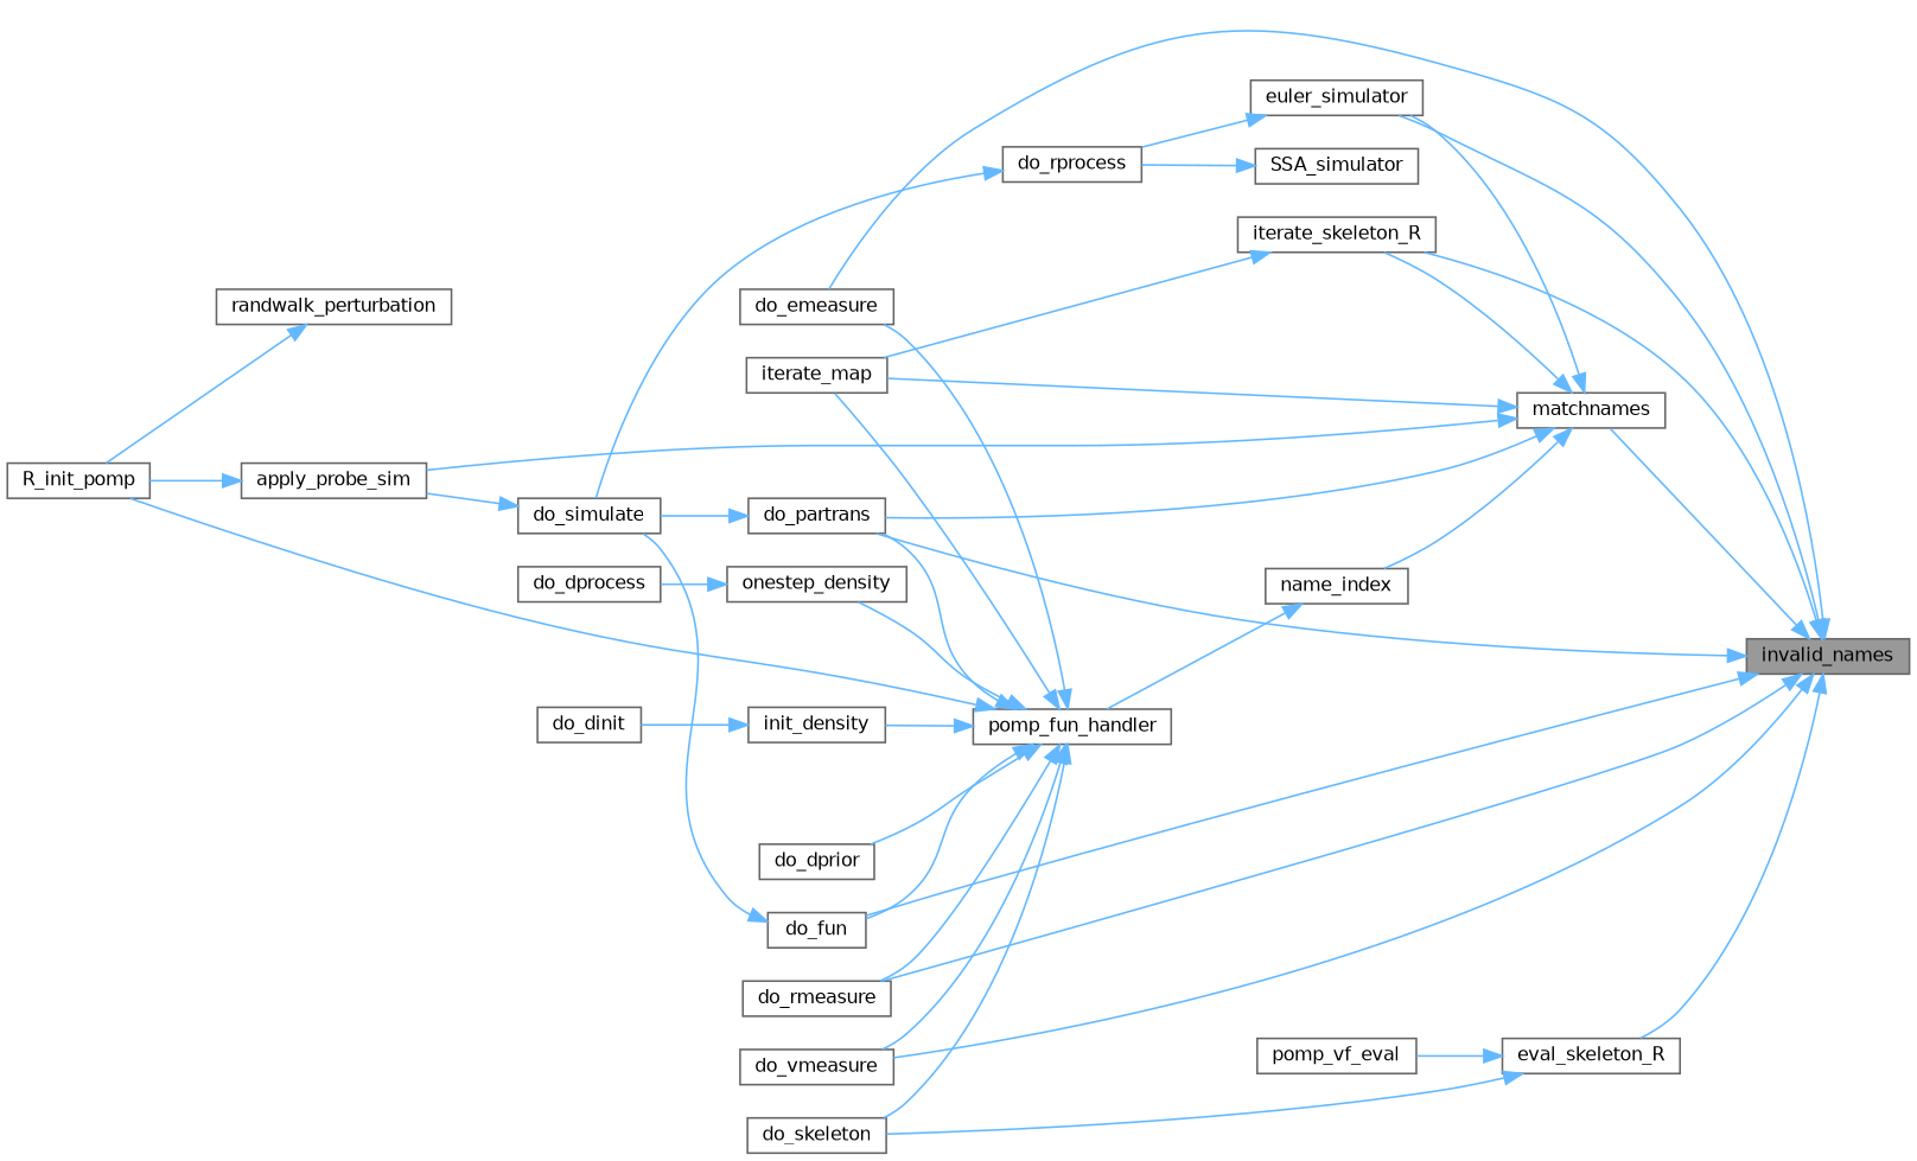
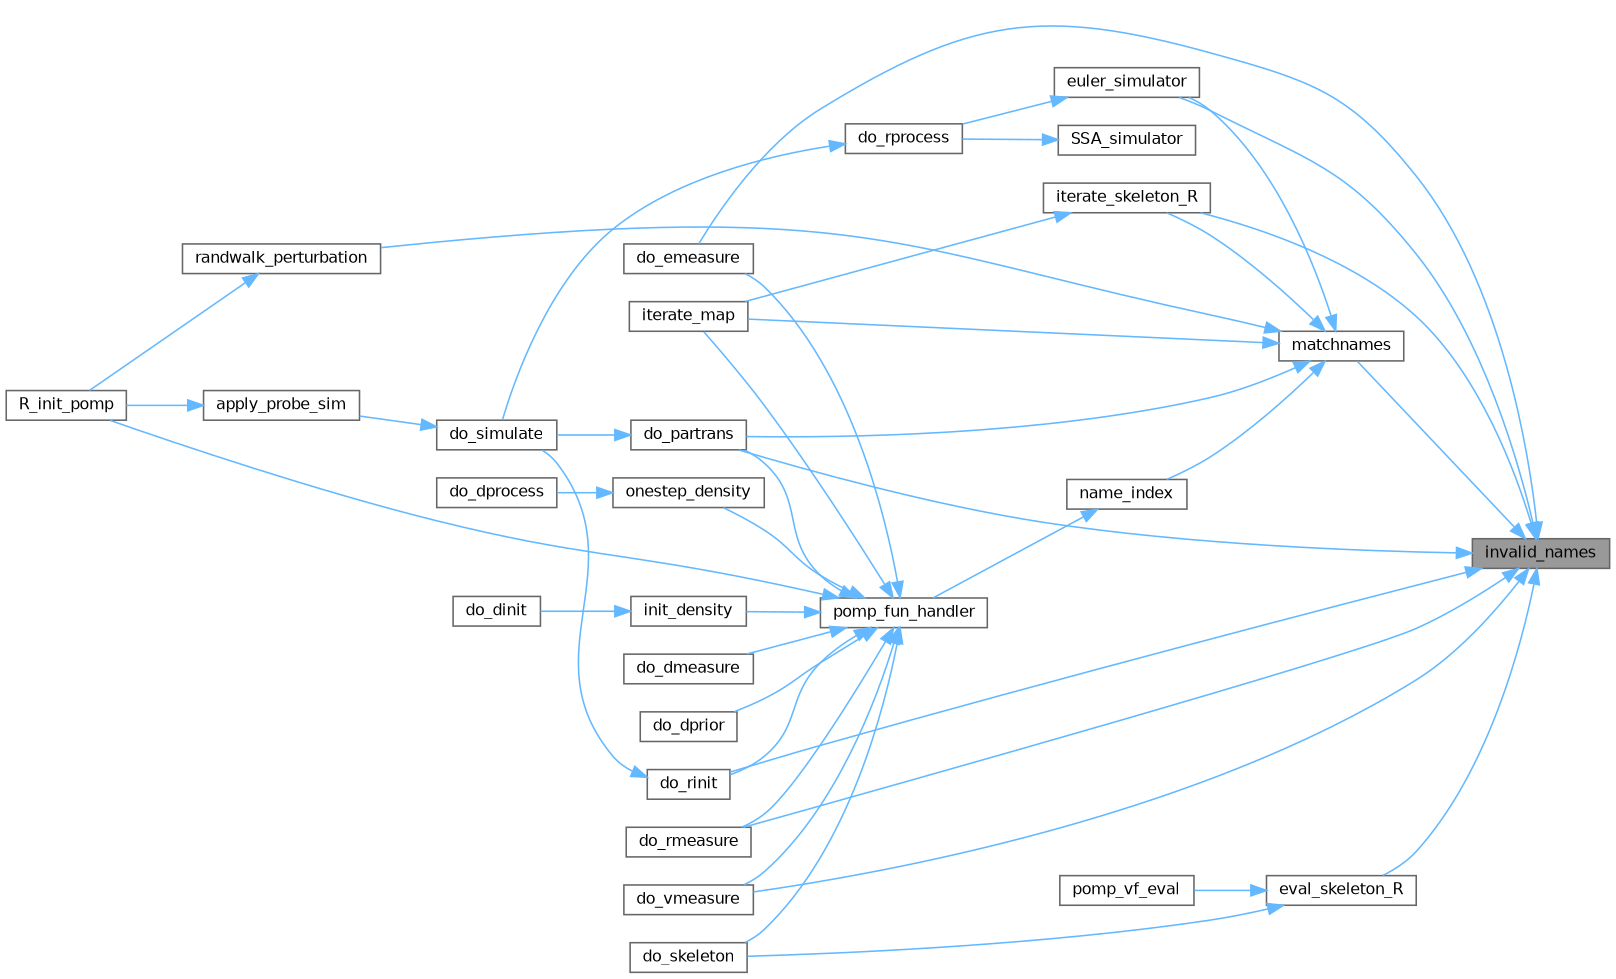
  digraph {
    rankdir=RL
    node [color=grey40 fillcolor=white fontname=Helvetica fontsize=10 shape=box style=filled]
    edge [color=steelblue1 dir=back fontname=Helvetica fontsize=10 labelfontname=Helvetica labelfontsize=10 style=solid]
    n1 [color=gray40 fillcolor=grey60 fontcolor=black height=0.2 label=invalid_names width=0.4]
    n2 [height=0.2 label=do_emeasure width=0.4]
    n3 [height=0.2 label=do_partrans width=0.4]
-   n4 [height=0.2 label=do_fun width=0.4]
+   n4 [height=0.2 label=do_rinit width=0.4]
    n5 [height=0.2 label=do_rmeasure width=0.4]
    n6 [height=0.2 label=do_vmeasure width=0.4]
    n7 [height=0.2 label=euler_simulator width=0.4]
    n8 [height=0.2 label=eval_skeleton_R width=0.4]
    n9 [height=0.2 label=iterate_skeleton_R width=0.4]
    n10 [height=0.2 label=matchnames width=0.4]
    n11 [height=0.2 label=do_simulate width=0.4]
    n12 [height=0.2 label=do_rprocess width=0.4]
    n13 [height=0.2 label=do_skeleton width=0.4]
    n14 [height=0.2 label=pomp_vf_eval width=0.4]
    n15 [height=0.2 label=iterate_map width=0.4]
    n16 [height=0.2 label=name_index width=0.4]
    n17 [height=0.2 label=randwalk_perturbation width=0.4]
    n18 [height=0.2 label=apply_probe_sim width=0.4]
    n19 [height=0.2 label=R_init_pomp width=0.4]
    n20 [height=0.2 label=pomp_fun_handler width=0.4]
+   n21 [height=0.2 label=do_dmeasure width=0.4]
    n22 [height=0.2 label=do_dprior width=0.4]
    n23 [height=0.2 label=init_density width=0.4]
    n24 [height=0.2 label=onestep_density width=0.4]
    n25 [height=0.2 label=do_dinit width=0.4]
    n26 [height=0.2 label=do_dprocess width=0.4]
    n27 [height=0.2 label=SSA_simulator width=0.4]
    n1 -> n2
    n1 -> n3
    n1 -> n4
    n1 -> n5
    n1 -> n6
    n1 -> n7
    n1 -> n8
    n1 -> n9
    n1 -> n10
    n3 -> n11
    n4 -> n11
    n7 -> n12
    n8 -> n13
    n8 -> n14
    n9 -> n15
    n10 -> n3
    n10 -> n7
    n10 -> n9
    n10 -> n15
    n10 -> n16
-   n10 -> n18
+   n10 -> n17
    n11 -> n18
    n12 -> n11
    n16 -> n20
    n17 -> n19
    n18 -> n19
    n20 -> n2
    n20 -> n3
    n20 -> n4
    n20 -> n5
    n20 -> n6
    n20 -> n13
    n20 -> n15
    n20 -> n19
+   n20 -> n21
    n20 -> n22
    n20 -> n23
    n20 -> n24
    n23 -> n25
    n24 -> n26
    n27 -> n12
  }
